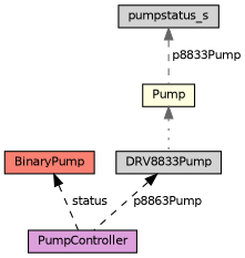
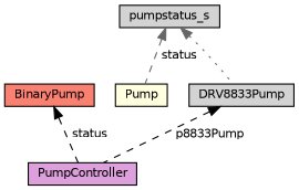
  digraph {
    node [color=black fillcolor=lightgrey fontname=Helvetica fontsize=10 shape=record style=filled]
    edge [color=black dir=back fontname=Helvetica fontsize=10 labelfontname=Helvetica labelfontsize=10 style=dashed]
    n1 [fillcolor=plum fontcolor=black height=0.2 label=PumpController width=0.4]
    n2 [fillcolor=salmon height=0.2 label=BinaryPump width=0.4]
    n3 [fillcolor=lightyellow height=0.2 label=Pump width=0.4]
    n4 [height=0.2 label=DRV8833Pump width=0.4]
    n5 [height=0.2 label=pumpstatus_s width=0.4]
    n2 -> n1 [label=" status"]
-   n3 -> n4 [color=gray40 style=dotted]
-   n4 -> n1 [label=" p8863Pump"]
-   n5 -> n3 [color=gray40 label=" p8833Pump"]
+   n5 -> n4 [color=gray40 style=dotted]
+   n4 -> n1 [label=" p8833Pump"]
+   n5 -> n3 [color=gray40 label=" status"]
  }
